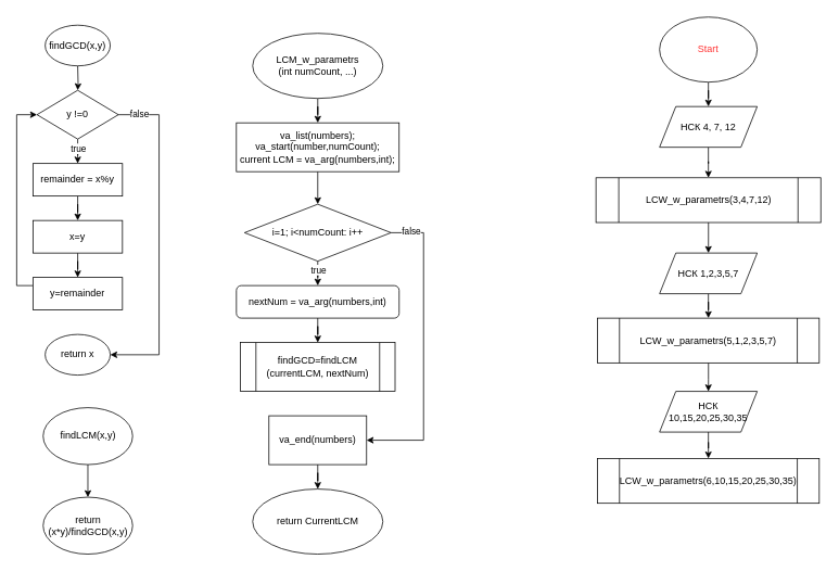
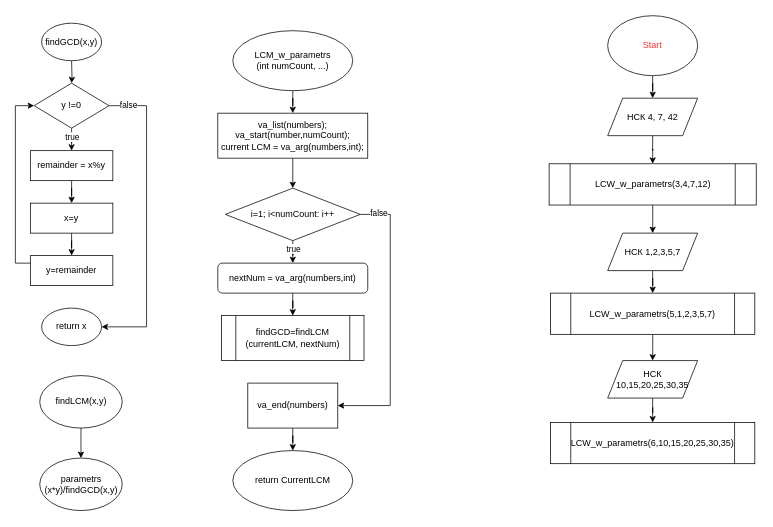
  <mxCell id="0" />
  <mxCell id="1" parent="0" />
  <mxCell id="2" value="" style="group" vertex="1" connectable="0" parent="1"><mxGeometry x="20" y="30" width="175" height="430" as="geometry" /></mxCell>
  <mxCell id="3" style="edgeStyle=orthogonalEdgeStyle;rounded=0;orthogonalLoop=1;jettySize=auto;html=1;" edge="1" parent="2" target="8"><mxGeometry relative="1" as="geometry"><mxPoint x="75" y="50" as="sourcePoint" /></mxGeometry></mxCell>
  <mxCell id="4" style="edgeStyle=orthogonalEdgeStyle;rounded=0;orthogonalLoop=1;jettySize=auto;html=1;entryX=0.5;entryY=0;entryDx=0;entryDy=0;" edge="1" parent="2" source="8" target="10"><mxGeometry relative="1" as="geometry" /></mxCell>
  <mxCell id="5" value="true" style="edgeLabel;html=1;align=center;verticalAlign=middle;resizable=0;points=[];" vertex="1" connectable="0" parent="4"><mxGeometry x="0.24" relative="1" as="geometry"><mxPoint as="offset" /></mxGeometry></mxCell>
  <mxCell id="6" style="edgeStyle=orthogonalEdgeStyle;rounded=0;orthogonalLoop=1;jettySize=auto;html=1;entryX=1;entryY=0.5;entryDx=0;entryDy=0;" edge="1" parent="2" source="8" target="16"><mxGeometry relative="1" as="geometry"><Array as="points"><mxPoint x="175" y="110" /><mxPoint x="175" y="405" /></Array></mxGeometry></mxCell>
  <mxCell id="7" value="false" style="edgeLabel;html=1;align=center;verticalAlign=middle;resizable=0;points=[];" vertex="1" connectable="0" parent="6"><mxGeometry x="-0.876" y="2" relative="1" as="geometry"><mxPoint as="offset" /></mxGeometry></mxCell>
  <mxCell id="8" value="y !=0" style="rhombus;whiteSpace=wrap;html=1;" vertex="1" parent="2"><mxGeometry x="25" y="80" width="100" height="60" as="geometry" /></mxCell>
  <mxCell id="9" style="edgeStyle=orthogonalEdgeStyle;rounded=0;orthogonalLoop=1;jettySize=auto;html=1;" edge="1" parent="2" source="10" target="14"><mxGeometry relative="1" as="geometry" /></mxCell>
  <mxCell id="10" value="remainder = x%y" style="rounded=0;whiteSpace=wrap;html=1;" vertex="1" parent="2"><mxGeometry x="20" y="170" width="110" height="40" as="geometry" /></mxCell>
  <mxCell id="11" style="edgeStyle=orthogonalEdgeStyle;rounded=0;orthogonalLoop=1;jettySize=auto;html=1;entryX=0;entryY=0.5;entryDx=0;entryDy=0;" edge="1" parent="2" source="12" target="8"><mxGeometry relative="1" as="geometry"><Array as="points"><mxPoint y="320" /><mxPoint y="110" /></Array></mxGeometry></mxCell>
  <mxCell id="12" value="y=remainder" style="rounded=0;whiteSpace=wrap;html=1;" vertex="1" parent="2"><mxGeometry x="20" y="310" width="110" height="40" as="geometry" /></mxCell>
  <mxCell id="13" style="edgeStyle=orthogonalEdgeStyle;rounded=0;orthogonalLoop=1;jettySize=auto;html=1;entryX=0.5;entryY=0;entryDx=0;entryDy=0;" edge="1" parent="2" source="14" target="12"><mxGeometry relative="1" as="geometry" /></mxCell>
  <mxCell id="14" value="x=y" style="rounded=0;whiteSpace=wrap;html=1;" vertex="1" parent="2"><mxGeometry x="20" y="240" width="110" height="40" as="geometry" /></mxCell>
  <mxCell id="15" value="findGCD(x,y)" style="ellipse;whiteSpace=wrap;html=1;" vertex="1" parent="2"><mxGeometry x="35" width="80" height="50" as="geometry" /></mxCell>
  <mxCell id="16" value="return x" style="ellipse;whiteSpace=wrap;html=1;" vertex="1" parent="2"><mxGeometry x="35" y="380" width="80" height="50" as="geometry" /></mxCell>
  <mxCell id="17" value="" style="group" vertex="1" connectable="0" parent="1"><mxGeometry x="52.5" y="500" width="110" height="180" as="geometry" /></mxCell>
  <mxCell id="18" style="edgeStyle=orthogonalEdgeStyle;rounded=0;orthogonalLoop=1;jettySize=auto;html=1;" edge="1" parent="17" source="19" target="20"><mxGeometry relative="1" as="geometry" /></mxCell>
  <mxCell id="19" value="findLCM(x,y)" style="ellipse;whiteSpace=wrap;html=1;" vertex="1" parent="17"><mxGeometry width="110" height="70" as="geometry" /></mxCell>
- <mxCell id="20" value="return (x*y)/findGCD(x,y)" style="ellipse;whiteSpace=wrap;html=1;" vertex="1" parent="17"><mxGeometry y="110" width="110" height="70" as="geometry" /></mxCell>
+ <mxCell id="20" value="parametrs (x*y)/findGCD(x,y)" style="ellipse;whiteSpace=wrap;html=1;" vertex="1" parent="17"><mxGeometry y="110" width="110" height="70" as="geometry" /></mxCell>
  <mxCell id="21" style="edgeStyle=orthogonalEdgeStyle;rounded=0;orthogonalLoop=1;jettySize=auto;html=1;entryX=0.5;entryY=0;entryDx=0;entryDy=0;" edge="1" parent="1" source="22" target="24"><mxGeometry relative="1" as="geometry" /></mxCell>
  <mxCell id="22" value="LCM_w_parametrs&lt;div&gt;(int numCount, ...)&lt;/div&gt;" style="ellipse;whiteSpace=wrap;html=1;" vertex="1" parent="1"><mxGeometry x="310" y="40" width="160" height="80" as="geometry" /></mxCell>
  <mxCell id="23" style="edgeStyle=orthogonalEdgeStyle;rounded=0;orthogonalLoop=1;jettySize=auto;html=1;entryX=0.5;entryY=0;entryDx=0;entryDy=0;" edge="1" parent="1" source="24" target="29"><mxGeometry relative="1" as="geometry" /></mxCell>
  <mxCell id="24" value="va_list(numbers);&lt;div&gt;va_start(number,numCount);&lt;/div&gt;&lt;div&gt;current LCM = va_arg(numbers,int);&lt;/div&gt;" style="rounded=0;whiteSpace=wrap;html=1;" vertex="1" parent="1"><mxGeometry x="290" y="150" width="200" height="60" as="geometry" /></mxCell>
  <mxCell id="25" style="edgeStyle=orthogonalEdgeStyle;rounded=0;orthogonalLoop=1;jettySize=auto;html=1;" edge="1" parent="1" source="29" target="31"><mxGeometry relative="1" as="geometry" /></mxCell>
  <mxCell id="26" value="true" style="edgeLabel;html=1;align=center;verticalAlign=middle;resizable=0;points=[];" vertex="1" connectable="0" parent="25"><mxGeometry x="-0.613" relative="1" as="geometry"><mxPoint as="offset" /></mxGeometry></mxCell>
  <mxCell id="27" style="edgeStyle=orthogonalEdgeStyle;rounded=0;orthogonalLoop=1;jettySize=auto;html=1;entryX=1;entryY=0.5;entryDx=0;entryDy=0;" edge="1" parent="1" source="29" target="34"><mxGeometry relative="1" as="geometry"><Array as="points"><mxPoint x="520" y="285" /><mxPoint x="520" y="540" /></Array></mxGeometry></mxCell>
  <mxCell id="28" value="false" style="edgeLabel;html=1;align=center;verticalAlign=middle;resizable=0;points=[];" vertex="1" connectable="0" parent="27"><mxGeometry x="-0.87" y="2" relative="1" as="geometry"><mxPoint as="offset" /></mxGeometry></mxCell>
  <mxCell id="29" value="i=1; i&amp;lt;numCount: i++" style="rhombus;whiteSpace=wrap;html=1;" vertex="1" parent="1"><mxGeometry x="300" y="250" width="180" height="70" as="geometry" /></mxCell>
  <mxCell id="30" style="edgeStyle=orthogonalEdgeStyle;rounded=0;orthogonalLoop=1;jettySize=auto;html=1;entryX=0.5;entryY=0;entryDx=0;entryDy=0;" edge="1" parent="1" source="31" target="32"><mxGeometry relative="1" as="geometry" /></mxCell>
  <mxCell id="31" value="nextNum = va_arg(numbers,int)" style="whiteSpace=wrap;html=1;rounded=1;" vertex="1" parent="1"><mxGeometry x="290" y="350" width="200" height="40" as="geometry" /></mxCell>
  <mxCell id="32" value="findGCD=findLCM&lt;div&gt;(currentLCM, nextNum)&lt;/div&gt;" style="shape=process;whiteSpace=wrap;html=1;backgroundOutline=1;" vertex="1" parent="1"><mxGeometry x="295" y="420" width="190" height="60" as="geometry" /></mxCell>
  <mxCell id="33" style="edgeStyle=orthogonalEdgeStyle;rounded=0;orthogonalLoop=1;jettySize=auto;html=1;entryX=0.5;entryY=0;entryDx=0;entryDy=0;" edge="1" parent="1" source="34" target="35"><mxGeometry relative="1" as="geometry" /></mxCell>
  <mxCell id="34" value="va_end(numbers)" style="rounded=0;whiteSpace=wrap;html=1;" vertex="1" parent="1"><mxGeometry x="330" y="510" width="120" height="60" as="geometry" /></mxCell>
  <mxCell id="35" value="return CurrentLCM" style="ellipse;whiteSpace=wrap;html=1;" vertex="1" parent="1"><mxGeometry x="310" y="600" width="160" height="80" as="geometry" /></mxCell>
  <mxCell id="36" style="edgeStyle=orthogonalEdgeStyle;rounded=0;orthogonalLoop=1;jettySize=auto;html=1;entryX=0.5;entryY=0;entryDx=0;entryDy=0;" edge="1" parent="1" source="37" target="39"><mxGeometry relative="1" as="geometry" /></mxCell>
  <mxCell id="37" value="&lt;font color=&quot;#ff3333&quot;&gt;Start&lt;/font&gt;" style="ellipse;whiteSpace=wrap;html=1;" vertex="1" parent="1"><mxGeometry x="810" y="20" width="120" height="80" as="geometry" /></mxCell>
  <mxCell id="38" style="edgeStyle=orthogonalEdgeStyle;rounded=0;orthogonalLoop=1;jettySize=auto;html=1;entryX=0.5;entryY=0;entryDx=0;entryDy=0;" edge="1" parent="1" source="39" target="41"><mxGeometry relative="1" as="geometry" /></mxCell>
- <mxCell id="39" value="НСК 4, 7, 12" style="shape=parallelogram;perimeter=parallelogramPerimeter;whiteSpace=wrap;html=1;fixedSize=1;" vertex="1" parent="1"><mxGeometry x="810" y="130" width="120" height="50" as="geometry" /></mxCell>
+ <mxCell id="39" value="НСК 4, 7, 42" style="shape=parallelogram;perimeter=parallelogramPerimeter;whiteSpace=wrap;html=1;fixedSize=1;" vertex="1" parent="1"><mxGeometry x="810" y="130" width="120" height="50" as="geometry" /></mxCell>
  <mxCell id="40" style="edgeStyle=orthogonalEdgeStyle;rounded=0;orthogonalLoop=1;jettySize=auto;html=1;entryX=0.5;entryY=0;entryDx=0;entryDy=0;" edge="1" parent="1" source="41" target="43"><mxGeometry relative="1" as="geometry" /></mxCell>
  <mxCell id="41" value="LCW_w_parametrs(3,4,7,12)" style="shape=process;whiteSpace=wrap;html=1;backgroundOutline=1;" vertex="1" parent="1"><mxGeometry x="731.88" y="217.5" width="276.25" height="55" as="geometry" /></mxCell>
  <mxCell id="42" style="edgeStyle=orthogonalEdgeStyle;rounded=0;orthogonalLoop=1;jettySize=auto;html=1;entryX=0.5;entryY=0;entryDx=0;entryDy=0;" edge="1" parent="1" source="43" target="45"><mxGeometry relative="1" as="geometry" /></mxCell>
  <mxCell id="43" value="НСК 1,2,3,5,7" style="shape=parallelogram;perimeter=parallelogramPerimeter;whiteSpace=wrap;html=1;fixedSize=1;" vertex="1" parent="1"><mxGeometry x="810.01" y="310" width="120" height="50" as="geometry" /></mxCell>
  <mxCell id="44" style="edgeStyle=orthogonalEdgeStyle;rounded=0;orthogonalLoop=1;jettySize=auto;html=1;" edge="1" parent="1" source="45" target="47"><mxGeometry relative="1" as="geometry" /></mxCell>
  <mxCell id="45" value="LCW_w_parametrs(5,1,2,3,5,7)" style="shape=process;whiteSpace=wrap;html=1;backgroundOutline=1;" vertex="1" parent="1"><mxGeometry x="733.75" y="390" width="272.5" height="55" as="geometry" /></mxCell>
  <mxCell id="46" style="edgeStyle=orthogonalEdgeStyle;rounded=0;orthogonalLoop=1;jettySize=auto;html=1;entryX=0.5;entryY=0;entryDx=0;entryDy=0;" edge="1" parent="1" source="47" target="48"><mxGeometry relative="1" as="geometry" /></mxCell>
  <mxCell id="47" value="НСК 10,15,20,25,30,35" style="shape=parallelogram;perimeter=parallelogramPerimeter;whiteSpace=wrap;html=1;fixedSize=1;" vertex="1" parent="1"><mxGeometry x="810" y="480" width="120" height="50" as="geometry" /></mxCell>
  <mxCell id="48" value="LCW_w_parametrs(6,10,15,20,25,30,35)" style="shape=process;whiteSpace=wrap;html=1;backgroundOutline=1;" vertex="1" parent="1"><mxGeometry x="733.75" y="562.5" width="272.5" height="55" as="geometry" /></mxCell>
